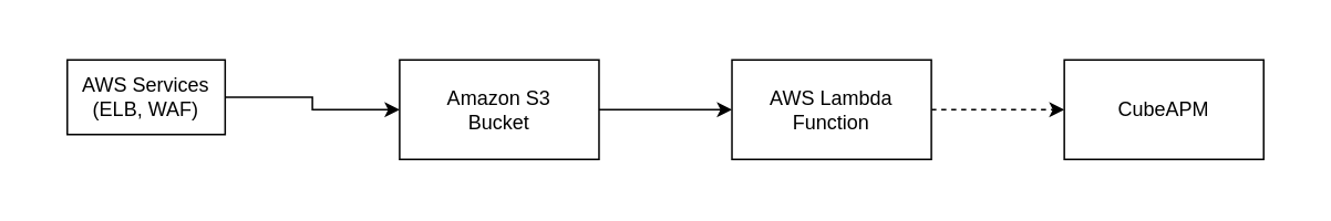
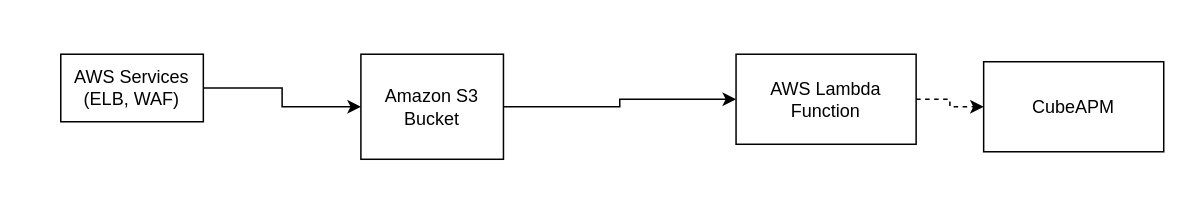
  <mxCell id="0" />
  <mxCell id="1" parent="0" />
  <mxCell id="2" value="" style="rounded=0;whiteSpace=wrap;html=1;labelBackgroundColor=none;fillColor=light-dark(#FFFFFF,#000000);strokeColor=none;" vertex="1" parent="1"><mxGeometry x="20" y="20" width="759" height="91" as="geometry" /></mxCell>
  <mxCell id="3" value="" style="edgeStyle=orthogonalEdgeStyle;rounded=0;orthogonalLoop=1;jettySize=auto;html=1;labelBackgroundColor=none;fontColor=default;" edge="1" parent="1" source="4" target="6"><mxGeometry relative="1" as="geometry" /></mxCell>
  <mxCell id="4" value="AWS Services&lt;br&gt;(ELB, WAF)" style="rounded=0;whiteSpace=wrap;html=1;labelBackgroundColor=none;" vertex="1" parent="1"><mxGeometry x="40" y="35.5" width="95" height="45" as="geometry" /></mxCell>
  <mxCell id="5" value="" style="edgeStyle=orthogonalEdgeStyle;rounded=0;orthogonalLoop=1;jettySize=auto;html=1;" edge="1" parent="1" source="6" target="8"><mxGeometry relative="1" as="geometry" /></mxCell>
- <mxCell id="6" value="Amazon S3&lt;br&gt;Bucket" style="rounded=0;whiteSpace=wrap;html=1;labelBackgroundColor=none;" vertex="1" parent="1"><mxGeometry x="240" y="35.5" width="120" height="60" as="geometry" /></mxCell>
+ <mxCell id="6" value="Amazon S3&lt;br&gt;Bucket" style="rounded=0;whiteSpace=wrap;html=1;labelBackgroundColor=none;" vertex="1" parent="1"><mxGeometry x="240" y="35.5" width="95" height="70" as="geometry" /></mxCell>
  <mxCell id="7" value="" style="edgeStyle=orthogonalEdgeStyle;rounded=0;orthogonalLoop=1;jettySize=auto;html=1;dashed=1;" edge="1" parent="1" source="8" target="9"><mxGeometry relative="1" as="geometry" /></mxCell>
- <mxCell id="8" value="AWS Lambda&lt;br&gt;Function" style="rounded=0;whiteSpace=wrap;html=1;labelBackgroundColor=none;" vertex="1" parent="1"><mxGeometry x="440" y="35.5" width="120" height="60" as="geometry" /></mxCell>
- <mxCell id="9" value="CubeAPM" style="rounded=0;whiteSpace=wrap;html=1;labelBackgroundColor=none;" vertex="1" parent="1"><mxGeometry x="640" y="35.5" width="120" height="60" as="geometry" /></mxCell>
+ <mxCell id="8" value="AWS Lambda&lt;br&gt;Function" style="rounded=0;whiteSpace=wrap;html=1;labelBackgroundColor=none;" vertex="1" parent="1"><mxGeometry x="490" y="35.5" width="120" height="60" as="geometry" /></mxCell>
+ <mxCell id="9" value="CubeAPM" style="rounded=0;whiteSpace=wrap;html=1;labelBackgroundColor=none;" vertex="1" parent="1"><mxGeometry x="655" y="40.5" width="120" height="60" as="geometry" /></mxCell>
